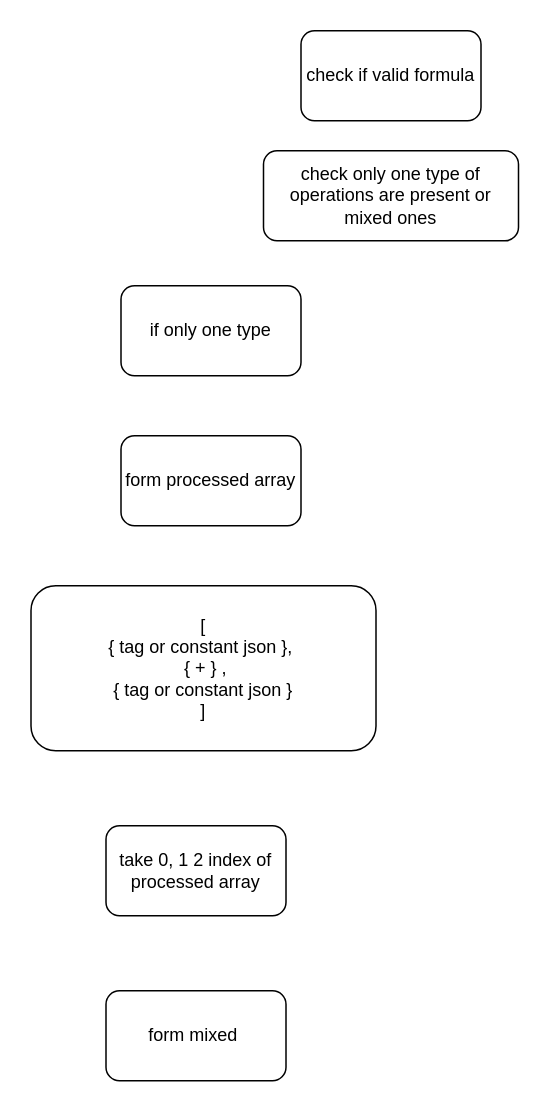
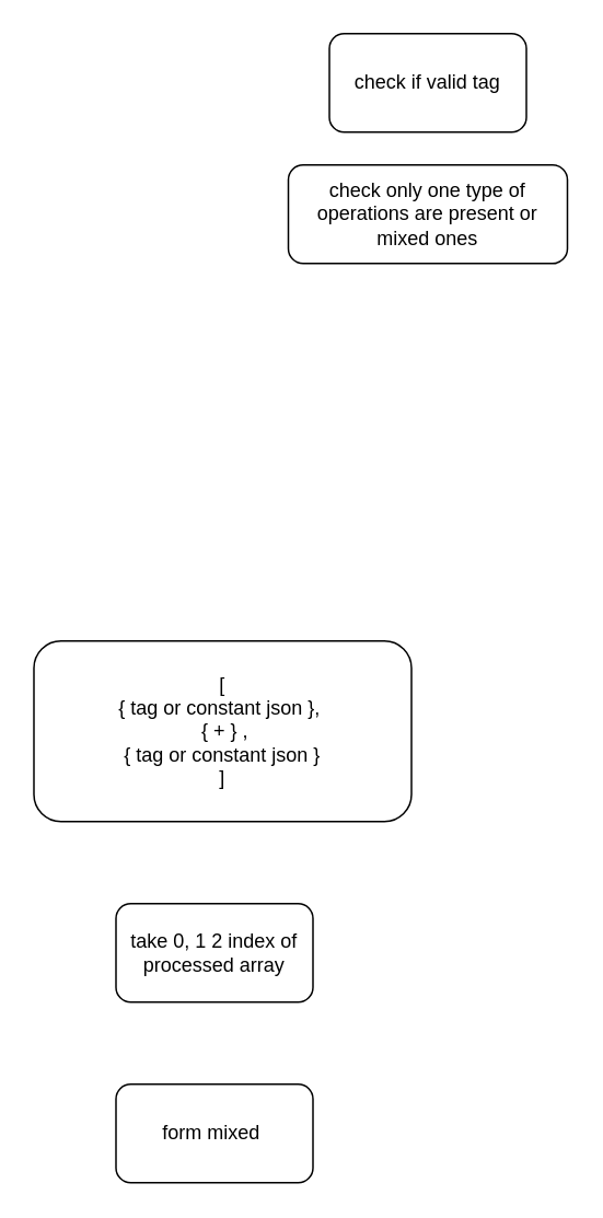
  <mxCell id="0" />
  <mxCell id="1" parent="0" />
- <mxCell id="2" value="check if valid formula" style="rounded=1;whiteSpace=wrap;html=1;" vertex="1" parent="1"><mxGeometry x="200" y="20" width="120" height="60" as="geometry" /></mxCell>
+ <mxCell id="2" value="check if valid tag" style="rounded=1;whiteSpace=wrap;html=1;" vertex="1" parent="1"><mxGeometry x="200" y="20" width="120" height="60" as="geometry" /></mxCell>
  <mxCell id="3" value="check only one type of operations are present or mixed ones" style="rounded=1;whiteSpace=wrap;html=1;" vertex="1" parent="1"><mxGeometry x="175" y="100" width="170" height="60" as="geometry" /></mxCell>
- <mxCell id="4" value="if only one type" style="rounded=1;whiteSpace=wrap;html=1;" vertex="1" parent="1"><mxGeometry x="80" y="190" width="120" height="60" as="geometry" /></mxCell>
- <mxCell id="5" value="form processed array" style="rounded=1;whiteSpace=wrap;html=1;" vertex="1" parent="1"><mxGeometry x="80" y="290" width="120" height="60" as="geometry" /></mxCell>
  <mxCell id="6" value="[ &lt;br&gt;{ tag or constant json },&amp;nbsp;&lt;br&gt;&amp;nbsp;{ + } , &lt;br&gt;{ tag or constant json }&lt;br&gt;]" style="rounded=1;whiteSpace=wrap;html=1;" vertex="1" parent="1"><mxGeometry x="20" y="390" width="230" height="110" as="geometry" /></mxCell>
  <mxCell id="7" value="take 0, 1 2 index of processed array" style="rounded=1;whiteSpace=wrap;html=1;" vertex="1" parent="1"><mxGeometry x="70" y="550" width="120" height="60" as="geometry" /></mxCell>
  <mxCell id="8" value="form mixed&amp;nbsp;" style="rounded=1;whiteSpace=wrap;html=1;" vertex="1" parent="1"><mxGeometry x="70" y="660" width="120" height="60" as="geometry" /></mxCell>
